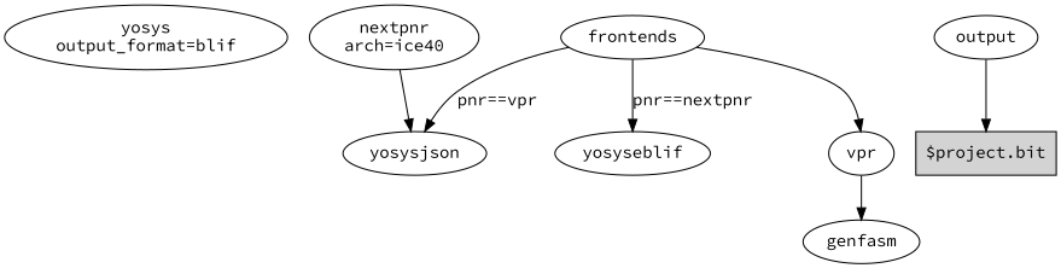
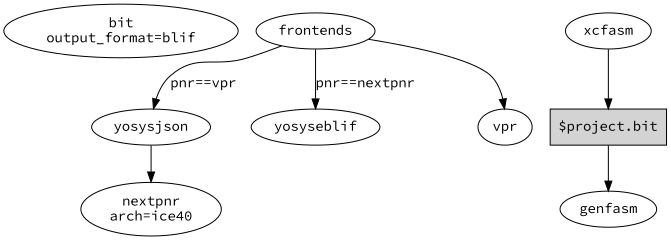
  digraph {
    fontname="Source Code Pro"
    node [fontname="Source Code Pro"]
    edge [fontname="Source Code Pro"]
-   n1 [label="yosys\noutput_format=blif"]
+   n1 [label="bit\noutput_format=blif"]
    n2 [label="nextpnr\narch=ice40"]
    "$project.bit" [shape=box style=filled]
    frontends
    yosysjson
    yosyseblif
    vpr
    genfasm
-   xcfasm [label=output]
+   xcfasm
    frontends -> yosysjson [label="pnr==vpr         "]
    frontends -> yosyseblif [label="pnr==nextpnr         "]
    frontends -> vpr
-   n2 -> yosysjson
-   vpr -> genfasm
+   yosysjson -> n2
+   "$project.bit" -> genfasm
    xcfasm -> "$project.bit"
  }
